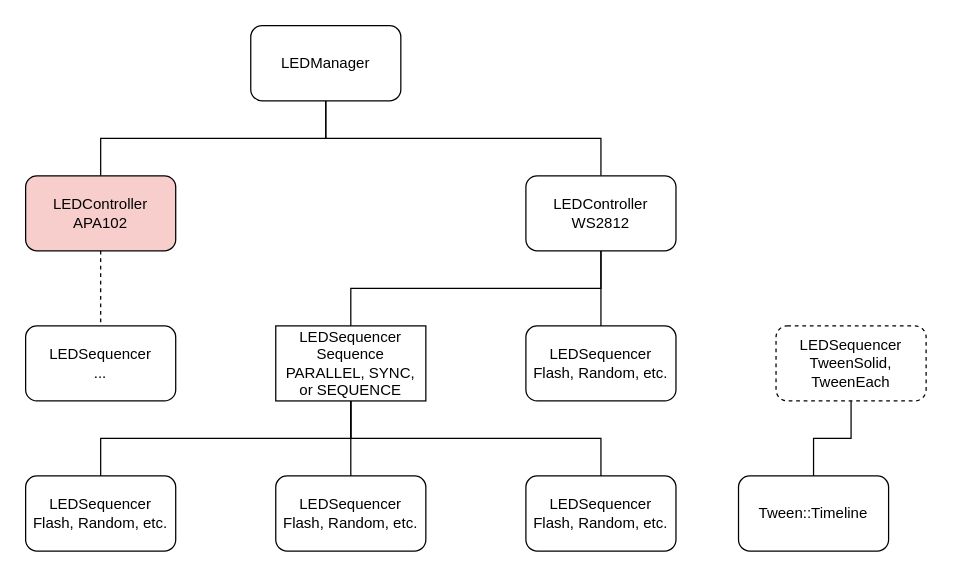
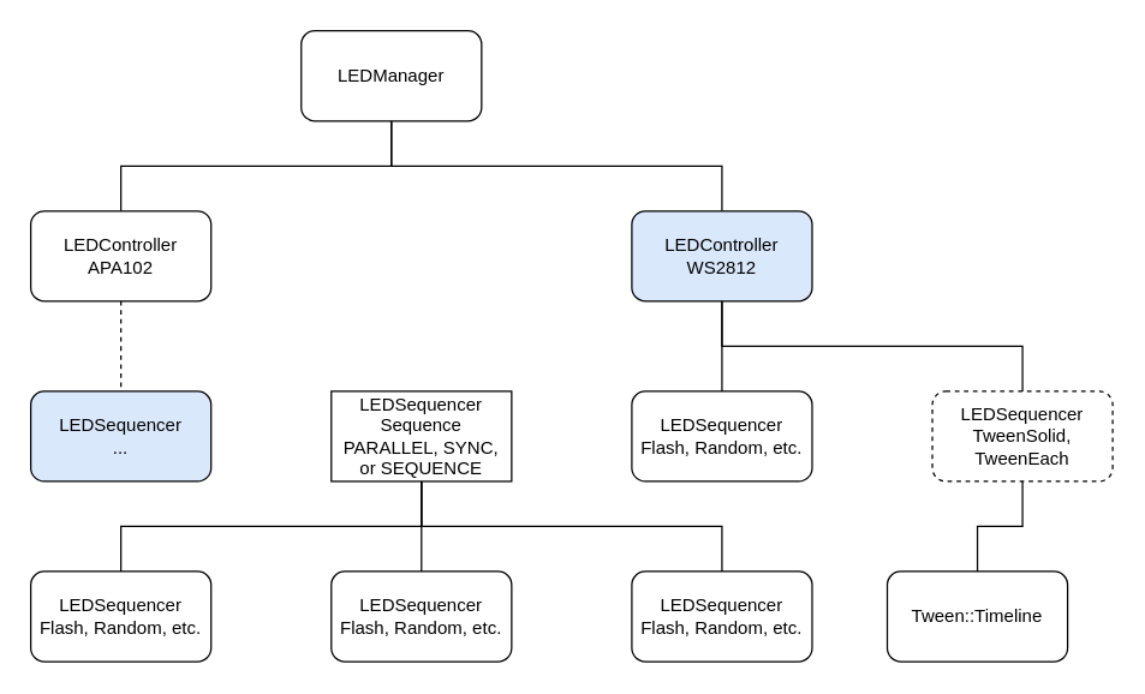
  <mxCell id="0" />
  <mxCell id="1" parent="0" />
  <mxCell id="2" style="edgeStyle=orthogonalEdgeStyle;rounded=0;orthogonalLoop=1;jettySize=auto;html=1;exitX=0.5;exitY=1;exitDx=0;exitDy=0;entryX=0.5;entryY=0;entryDx=0;entryDy=0;endArrow=none;endFill=0;" edge="1" parent="1" source="4" target="8"><mxGeometry relative="1" as="geometry" /></mxCell>
  <mxCell id="3" style="edgeStyle=orthogonalEdgeStyle;rounded=0;orthogonalLoop=1;jettySize=auto;html=1;exitX=0.5;exitY=1;exitDx=0;exitDy=0;entryX=0.5;entryY=0;entryDx=0;entryDy=0;endArrow=none;endFill=0;" edge="1" parent="1" source="4" target="10"><mxGeometry relative="1" as="geometry" /></mxCell>
  <mxCell id="4" value="LEDManager" style="rounded=1;whiteSpace=wrap;html=1;" vertex="1" parent="1"><mxGeometry x="200" y="20" width="120" height="60" as="geometry" /></mxCell>
- <mxCell id="5" style="edgeStyle=orthogonalEdgeStyle;rounded=0;orthogonalLoop=1;jettySize=auto;html=1;exitX=0.5;exitY=1;exitDx=0;exitDy=0;entryX=0.5;entryY=0;entryDx=0;entryDy=0;endArrow=none;endFill=0;" edge="1" parent="1" source="8" target="15"><mxGeometry relative="1" as="geometry" /></mxCell>
  <mxCell id="6" style="edgeStyle=orthogonalEdgeStyle;rounded=0;orthogonalLoop=1;jettySize=auto;html=1;exitX=0.5;exitY=1;exitDx=0;exitDy=0;entryX=0.5;entryY=0;entryDx=0;entryDy=0;endArrow=none;endFill=0;" edge="1" parent="1" source="8" target="11"><mxGeometry relative="1" as="geometry" /></mxCell>
- <mxCell id="8" value="LEDController&lt;br&gt;WS2812" style="rounded=1;whiteSpace=wrap;html=1;" vertex="1" parent="1"><mxGeometry x="420" y="140" width="120" height="60" as="geometry" /></mxCell>
+ <mxCell id="7" style="edgeStyle=orthogonalEdgeStyle;rounded=0;orthogonalLoop=1;jettySize=auto;html=1;exitX=0.5;exitY=1;exitDx=0;exitDy=0;entryX=0.5;entryY=0;entryDx=0;entryDy=0;endArrow=none;endFill=0;" edge="1" parent="1" source="8" target="20"><mxGeometry relative="1" as="geometry" /></mxCell>
+ <mxCell id="8" value="LEDController&lt;br&gt;WS2812" style="rounded=1;whiteSpace=wrap;html=1;fillColor=#dae8fc;" vertex="1" parent="1"><mxGeometry x="420" y="140" width="120" height="60" as="geometry" /></mxCell>
  <mxCell id="9" style="edgeStyle=orthogonalEdgeStyle;rounded=0;orthogonalLoop=1;jettySize=auto;html=1;exitX=0.5;exitY=1;exitDx=0;exitDy=0;entryX=0.5;entryY=0;entryDx=0;entryDy=0;endArrow=none;endFill=0;dashed=1;" edge="1" parent="1" source="10" target="22"><mxGeometry relative="1" as="geometry" /></mxCell>
- <mxCell id="10" value="LEDController&lt;br&gt;APA102" style="rounded=1;whiteSpace=wrap;html=1;fillColor=#f8cecc;" vertex="1" parent="1"><mxGeometry x="20" y="140" width="120" height="60" as="geometry" /></mxCell>
+ <mxCell id="10" value="LEDController&lt;br&gt;APA102" style="rounded=1;whiteSpace=wrap;html=1;" vertex="1" parent="1"><mxGeometry x="20" y="140" width="120" height="60" as="geometry" /></mxCell>
  <mxCell id="11" value="LEDSequencer&lt;br&gt;Flash, Random, etc." style="rounded=1;whiteSpace=wrap;html=1;" vertex="1" parent="1"><mxGeometry x="420" y="260" width="120" height="60" as="geometry" /></mxCell>
  <mxCell id="12" style="edgeStyle=orthogonalEdgeStyle;rounded=0;orthogonalLoop=1;jettySize=auto;html=1;exitX=0.5;exitY=1;exitDx=0;exitDy=0;entryX=0.5;entryY=0;entryDx=0;entryDy=0;endArrow=none;endFill=0;" edge="1" parent="1" source="15" target="17"><mxGeometry relative="1" as="geometry" /></mxCell>
  <mxCell id="13" style="edgeStyle=orthogonalEdgeStyle;rounded=0;orthogonalLoop=1;jettySize=auto;html=1;exitX=0.5;exitY=1;exitDx=0;exitDy=0;entryX=0.5;entryY=0;entryDx=0;entryDy=0;endArrow=none;endFill=0;" edge="1" parent="1" source="15" target="16"><mxGeometry relative="1" as="geometry" /></mxCell>
  <mxCell id="14" style="edgeStyle=orthogonalEdgeStyle;rounded=0;orthogonalLoop=1;jettySize=auto;html=1;exitX=0.5;exitY=1;exitDx=0;exitDy=0;entryX=0.5;entryY=0;entryDx=0;entryDy=0;endArrow=none;endFill=0;" edge="1" parent="1" source="15" target="18"><mxGeometry relative="1" as="geometry" /></mxCell>
  <mxCell id="15" value="LEDSequencer&lt;br&gt;Sequence&lt;br&gt;PARALLEL, SYNC,&lt;br&gt;or SEQUENCE" style="whiteSpace=wrap;html=1;rounded=0;" vertex="1" parent="1"><mxGeometry x="220" y="260" width="120" height="60" as="geometry" /></mxCell>
  <mxCell id="16" value="LEDSequencer&lt;br&gt;Flash, Random, etc." style="rounded=1;whiteSpace=wrap;html=1;" vertex="1" parent="1"><mxGeometry x="20" y="380" width="120" height="60" as="geometry" /></mxCell>
  <mxCell id="17" value="LEDSequencer&lt;br&gt;Flash, Random, etc." style="rounded=1;whiteSpace=wrap;html=1;" vertex="1" parent="1"><mxGeometry x="220" y="380" width="120" height="60" as="geometry" /></mxCell>
  <mxCell id="18" value="LEDSequencer&lt;br&gt;Flash, Random, etc." style="rounded=1;whiteSpace=wrap;html=1;" vertex="1" parent="1"><mxGeometry x="420" y="380" width="120" height="60" as="geometry" /></mxCell>
  <mxCell id="19" style="edgeStyle=orthogonalEdgeStyle;rounded=0;orthogonalLoop=1;jettySize=auto;html=1;entryX=0.5;entryY=0;entryDx=0;entryDy=0;endArrow=none;endFill=0;" edge="1" parent="1" source="20" target="21"><mxGeometry relative="1" as="geometry" /></mxCell>
  <mxCell id="20" value="LEDSequencer&lt;br&gt;TweenSolid,&lt;br&gt;TweenEach" style="rounded=1;whiteSpace=wrap;html=1;dashed=1;" vertex="1" parent="1"><mxGeometry x="620" y="260" width="120" height="60" as="geometry" /></mxCell>
  <mxCell id="21" value="Tween::Timeline" style="rounded=1;whiteSpace=wrap;html=1;" vertex="1" parent="1"><mxGeometry x="590" y="380" width="120" height="60" as="geometry" /></mxCell>
- <mxCell id="22" value="LEDSequencer&lt;br&gt;..." style="rounded=1;whiteSpace=wrap;html=1;" vertex="1" parent="1"><mxGeometry x="20" y="260" width="120" height="60" as="geometry" /></mxCell>
+ <mxCell id="22" value="LEDSequencer&lt;br&gt;..." style="rounded=1;whiteSpace=wrap;html=1;fillColor=#dae8fc;" vertex="1" parent="1"><mxGeometry x="20" y="260" width="120" height="60" as="geometry" /></mxCell>
